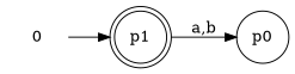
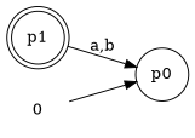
  digraph {
    rankdir=LR
    n1 [label=p0 shape=circle]
    n2 [label=p1 shape=doublecircle]
    0 [shape=none]
    n2 -> n1 [label="a,b"]
-   0 -> n2
+   0 -> n1
  }
